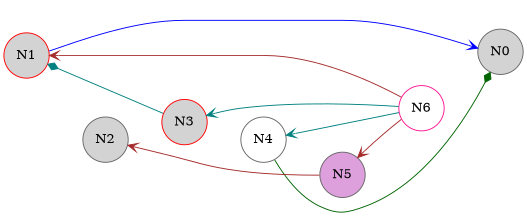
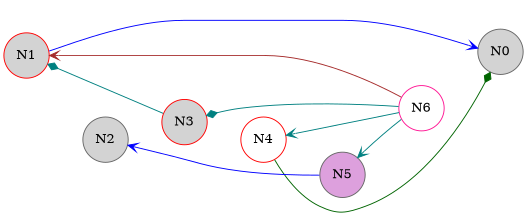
  digraph {
    rankdir=LR
    node [color=red fillcolor=lightgrey shape=circle style=filled]
    edge [arrowhead=none]
    N1
    N0 [color=gray40]
    N2 [color=gray40]
    N3
-   N4 [color=gray40 fillcolor=white]
+   N4 [fillcolor=white]
    N5 [color=gray40 fillcolor=plum]
    N6 [color=deeppink fillcolor=white]
    N1 -> N0 [arrowhead=vee color=blue]
    N1 -> N2 [style=invis]
    N0 -> N1 [style=invis]
    N2 -> N3 [style=invis]
    N3 -> N1 [arrowhead=diamond color=teal]
    N3 -> N4 [style=invis]
    N4 -> N0 [arrowhead=diamond color=darkgreen]
    N4 -> N5 [style=invis]
-   N5 -> N2 [arrowhead=vee color=brown]
+   N5 -> N2 [arrowhead=vee color=blue]
    N5 -> N6 [style=invis]
    N6 -> N1 [arrowhead=vee color=brown]
    N6 -> N0 [style=invis]
-   N6 -> N3 [arrowhead=vee color=teal]
+   N6 -> N3 [arrowhead=diamond color=teal]
    N6 -> N4 [arrowhead=vee color=teal]
-   N6 -> N5 [arrowhead=vee color=brown]
+   N6 -> N5 [arrowhead=vee color=teal]
  }
